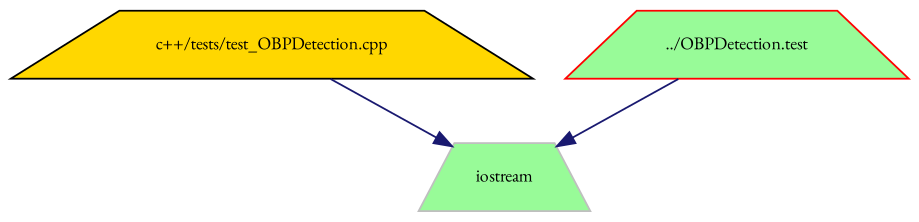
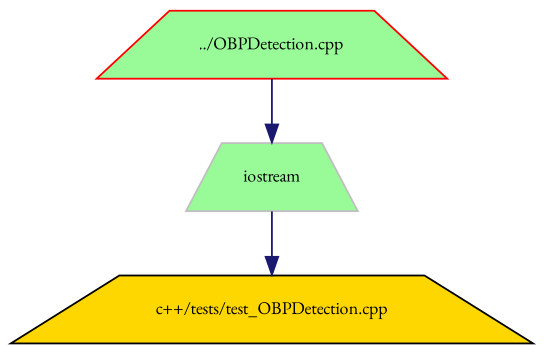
  digraph {
    fontname="EB Garamond"
    node [fillcolor=palegreen fontname="EB Garamond" fontsize=10 shape=trapezium style=filled]
    edge [color=midnightblue fontname="EB Garamond" fontsize=10 labelfontname=Helvetica labelfontsize=10 style=solid]
    n1 [color=black fillcolor=gold fontcolor=black height=0.2 label="c++/tests/test_OBPDetection.cpp" width=0.4]
    n2 [color=grey75 height=0.2 label=iostream width=0.4]
-   n3 [color=red height=0.2 label="../OBPDetection.test" width=0.4]
-   n1 -> n2
+   n3 [color=red height=0.2 label="../OBPDetection.cpp" width=0.4]
+   n2 -> n1
    n3 -> n2
  }
